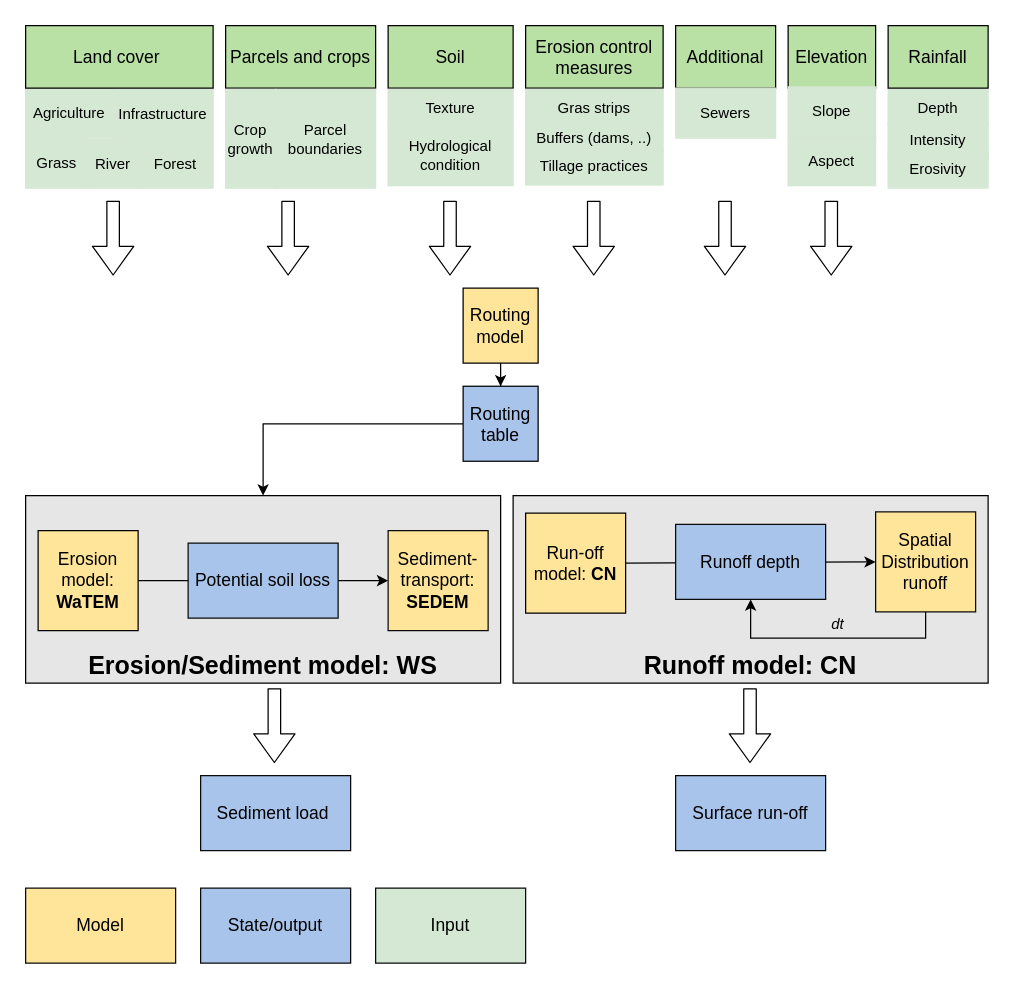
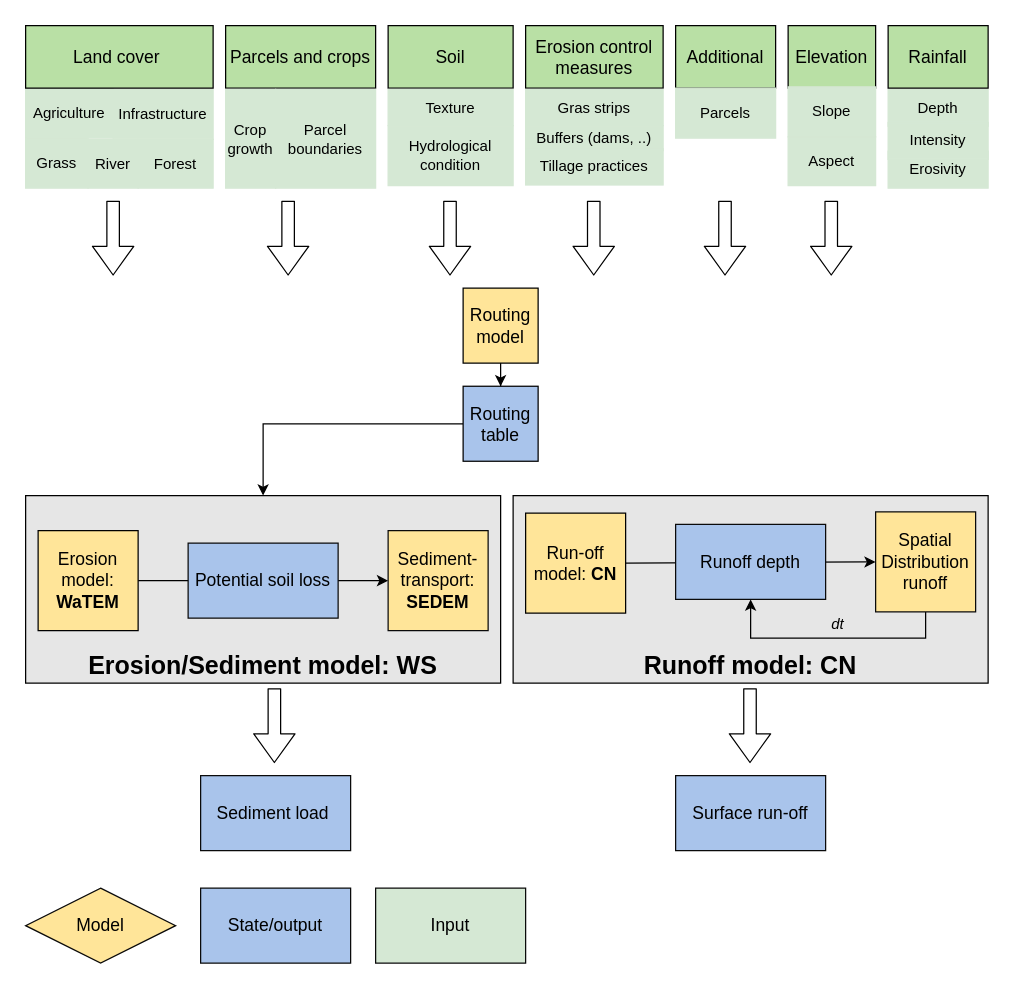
  <mxCell id="0" />
  <mxCell id="1" parent="0" />
  <mxCell id="2" value="&lt;b style=&quot;font-size: 20px&quot;&gt;Runoff model: CN&lt;/b&gt;" style="rounded=0;whiteSpace=wrap;html=1;verticalAlign=bottom;fontSize=20;fillColor=#E6E6E6;" parent="1" vertex="1"><mxGeometry x="410" y="396" width="380" height="150" as="geometry" /></mxCell>
  <mxCell id="3" value="&lt;b style=&quot;font-size: 20px&quot;&gt;Erosion/Sediment model: WS&lt;/b&gt;" style="rounded=0;whiteSpace=wrap;html=1;verticalAlign=bottom;fontSize=20;fillColor=#E6E6E6;" parent="1" vertex="1"><mxGeometry x="20" y="396" width="380" height="150" as="geometry" /></mxCell>
  <mxCell id="4" style="edgeStyle=orthogonalEdgeStyle;rounded=0;orthogonalLoop=1;jettySize=auto;html=1;exitX=0.5;exitY=1;exitDx=0;exitDy=0;" edge="1" parent="1" source="5" target="54"><mxGeometry relative="1" as="geometry" /></mxCell>
  <mxCell id="5" value="Routing model" style="whiteSpace=wrap;html=1;aspect=fixed;fontSize=14;fontStyle=0;fillColor=#FFE599;" parent="1" vertex="1"><mxGeometry x="370" y="230" width="60" height="60" as="geometry" /></mxCell>
  <mxCell id="6" style="edgeStyle=none;rounded=0;orthogonalLoop=1;jettySize=auto;html=1;exitX=1;exitY=0.5;exitDx=0;exitDy=0;entryX=0;entryY=0.5;entryDx=0;entryDy=0;entryPerimeter=0;" parent="1" source="7" target="43" edge="1"><mxGeometry relative="1" as="geometry" /></mxCell>
  <mxCell id="7" value="Run-off model: &lt;b&gt;CN&lt;/b&gt;" style="whiteSpace=wrap;html=1;aspect=fixed;fontSize=14;fontStyle=0;fillColor=#FFE599;" parent="1" vertex="1"><mxGeometry x="420" y="410" width="80" height="80" as="geometry" /></mxCell>
  <mxCell id="8" style="edgeStyle=orthogonalEdgeStyle;rounded=0;orthogonalLoop=1;jettySize=auto;html=1;fillColor=#BFBFBF;fontSize=14;" parent="1" source="44" target="40" edge="1"><mxGeometry relative="1" as="geometry"><mxPoint x="350" y="480" as="sourcePoint" /></mxGeometry></mxCell>
  <mxCell id="9" value="Agriculture" style="rounded=0;whiteSpace=wrap;html=1;fillColor=#D5E8D4;fontSize=12;strokeColor=#D5E8D4;rotation=0;direction=north;" parent="1" vertex="1"><mxGeometry x="20" y="70" width="70" height="40" as="geometry" /></mxCell>
  <mxCell id="10" value="Infrastructure" style="rounded=0;whiteSpace=wrap;html=1;fillColor=#D5E8D4;fontSize=12;strokeColor=#D5E8D4;rotation=0;direction=north;" parent="1" vertex="1"><mxGeometry x="90" y="71" width="80" height="40" as="geometry" /></mxCell>
  <mxCell id="11" value="River" style="rounded=0;whiteSpace=wrap;html=1;fillColor=#D5E8D4;fontSize=12;strokeColor=#D5E8D4;rotation=0;direction=east;" parent="1" vertex="1"><mxGeometry x="70" y="111" width="40" height="39" as="geometry" /></mxCell>
  <mxCell id="12" value="Forest" style="rounded=0;whiteSpace=wrap;html=1;fillColor=#D5E8D4;fontSize=12;strokeColor=#D5E8D4;rotation=0;direction=north;" parent="1" vertex="1"><mxGeometry x="110" y="111" width="60" height="39" as="geometry" /></mxCell>
  <mxCell id="13" value="Grass" style="rounded=0;whiteSpace=wrap;html=1;fillColor=#D5E8D4;fontSize=12;strokeColor=#D5E8D4;rotation=0;direction=north;" parent="1" vertex="1"><mxGeometry x="20" y="110" width="50" height="40" as="geometry" /></mxCell>
  <mxCell id="14" value="&lt;span&gt;Land cover&amp;nbsp;&lt;/span&gt;" style="rounded=0;whiteSpace=wrap;html=1;fillColor=#B9E0A5;fontSize=14;fontStyle=0" parent="1" vertex="1"><mxGeometry x="20" y="20" width="150" height="50" as="geometry" /></mxCell>
  <mxCell id="15" value="Soil" style="rounded=0;whiteSpace=wrap;html=1;fillColor=#B9E0A5;fontSize=14;fontStyle=0" parent="1" vertex="1"><mxGeometry x="310" y="20" width="100" height="50" as="geometry" /></mxCell>
  <mxCell id="16" value="Erosivity" style="rounded=0;whiteSpace=wrap;html=1;fillColor=#D5E8D4;fontSize=12;strokeColor=#D5E8D4;" parent="1" vertex="1"><mxGeometry x="710" y="120.5" width="80" height="29.5" as="geometry" /></mxCell>
  <mxCell id="17" value="Depth" style="rounded=0;whiteSpace=wrap;html=1;fillColor=#D5E8D4;fontSize=12;strokeColor=#D5E8D4;" parent="1" vertex="1"><mxGeometry x="710" y="71" width="80" height="29.5" as="geometry" /></mxCell>
  <mxCell id="18" value="Intensity" style="rounded=0;whiteSpace=wrap;html=1;fillColor=#D5E8D4;fontSize=12;strokeColor=#D5E8D4;" parent="1" vertex="1"><mxGeometry x="710" y="97.5" width="80" height="29.5" as="geometry" /></mxCell>
  <mxCell id="19" value="Rainfall" style="rounded=0;whiteSpace=wrap;html=1;fillColor=#B9E0A5;fontSize=14;fontStyle=0" parent="1" vertex="1"><mxGeometry x="710" y="20" width="80" height="50" as="geometry" /></mxCell>
  <mxCell id="20" value="Erosion control measures" style="rounded=0;whiteSpace=wrap;html=1;fillColor=#B9E0A5;fontSize=14;fontStyle=0" parent="1" vertex="1"><mxGeometry x="420" y="20" width="110" height="50" as="geometry" /></mxCell>
  <mxCell id="21" value="Gras strips" style="rounded=0;whiteSpace=wrap;html=1;fillColor=#D5E8D4;fontSize=12;strokeColor=#D5E8D4;" parent="1" vertex="1"><mxGeometry x="420" y="71" width="110" height="29" as="geometry" /></mxCell>
  <mxCell id="22" value="&lt;span&gt;&lt;font style=&quot;font-size: 14px&quot;&gt;Parcels and crops&lt;/font&gt;&lt;/span&gt;" style="rounded=0;whiteSpace=wrap;html=1;fillColor=#B9E0A5;fontSize=12;fontStyle=0" parent="1" vertex="1"><mxGeometry x="180" y="20" width="120" height="50" as="geometry" /></mxCell>
  <mxCell id="23" value="Buffers (dams, ..)" style="rounded=0;whiteSpace=wrap;html=1;fillColor=#D5E8D4;fontSize=12;strokeColor=#D5E8D4;" parent="1" vertex="1"><mxGeometry x="420" y="100" width="110" height="20" as="geometry" /></mxCell>
  <mxCell id="24" value="Potential soil loss" style="rounded=0;whiteSpace=wrap;html=1;strokeColor=#0A0A0A;fillColor=#A9C4EB;fontSize=14;fontStyle=0" parent="1" vertex="1"><mxGeometry x="150" y="434" width="120" height="60" as="geometry" /></mxCell>
  <mxCell id="25" value="Tillage practices" style="rounded=0;whiteSpace=wrap;html=1;fillColor=#D5E8D4;fontSize=12;strokeColor=#D5E8D4;" parent="1" vertex="1"><mxGeometry x="420" y="118.5" width="110" height="29" as="geometry" /></mxCell>
  <mxCell id="26" value="Crop growth" style="rounded=0;whiteSpace=wrap;html=1;fillColor=#D5E8D4;fontSize=12;strokeColor=#D5E8D4;direction=south;rotation=0;" parent="1" vertex="1"><mxGeometry x="180" y="71" width="40" height="79" as="geometry" /></mxCell>
  <mxCell id="27" value="Parcel boundaries" style="rounded=0;whiteSpace=wrap;html=1;fillColor=#D5E8D4;fontSize=12;strokeColor=#D5E8D4;direction=south;" parent="1" vertex="1"><mxGeometry x="220" y="71" width="80" height="79" as="geometry" /></mxCell>
  <mxCell id="28" value="Additional" style="rounded=0;whiteSpace=wrap;html=1;fillColor=#B9E0A5;fontSize=14;fontStyle=0" parent="1" vertex="1"><mxGeometry x="540" y="20" width="80" height="50" as="geometry" /></mxCell>
- <mxCell id="29" value="Sewers" style="rounded=0;whiteSpace=wrap;html=1;fillColor=#D5E8D4;fontSize=12;strokeColor=#D5E8D4;" parent="1" vertex="1"><mxGeometry x="540" y="70" width="80" height="40" as="geometry" /></mxCell>
+ <mxCell id="29" value="Parcels" style="rounded=0;whiteSpace=wrap;html=1;fillColor=#D5E8D4;fontSize=12;strokeColor=#D5E8D4;" parent="1" vertex="1"><mxGeometry x="540" y="70" width="80" height="40" as="geometry" /></mxCell>
  <mxCell id="30" value="Runoff depth" style="rounded=0;whiteSpace=wrap;html=1;strokeColor=#0A0A0A;fillColor=#A9C4EB;fontSize=14;fontStyle=0" parent="1" vertex="1"><mxGeometry x="540" y="419" width="120" height="60" as="geometry" /></mxCell>
  <mxCell id="31" value="&lt;span style=&quot;font-weight: normal&quot;&gt;Sediment load&amp;nbsp;&lt;/span&gt;" style="rounded=0;whiteSpace=wrap;html=1;strokeColor=#0A0A0A;fillColor=#A9C4EB;fontSize=14;fontStyle=1" parent="1" vertex="1"><mxGeometry x="160" y="620" width="120" height="60" as="geometry" /></mxCell>
  <mxCell id="32" value="&lt;span style=&quot;font-weight: 400&quot;&gt;State/output&lt;/span&gt;" style="rounded=0;whiteSpace=wrap;html=1;strokeColor=#0A0A0A;fillColor=#A9C4EB;fontSize=14;fontStyle=1" parent="1" vertex="1"><mxGeometry x="160" y="710" width="120" height="60" as="geometry" /></mxCell>
- <mxCell id="33" value="&lt;span style=&quot;font-weight: 400&quot;&gt;Model&lt;/span&gt;" style="rounded=0;whiteSpace=wrap;html=1;strokeColor=#0A0A0A;fillColor=#FFE599;fontSize=14;fontStyle=1" parent="1" vertex="1"><mxGeometry x="20" y="710" width="120" height="60" as="geometry" /></mxCell>
+ <mxCell id="33" value="&lt;span style=&quot;font-weight: 400&quot;&gt;Model&lt;/span&gt;" style="rhombus;whiteSpace=wrap;html=1;strokeColor=#0A0A0A;fillColor=#FFE599;fontSize=14;fontStyle=1;" parent="1" vertex="1"><mxGeometry x="20" y="710" width="120" height="60" as="geometry" /></mxCell>
  <mxCell id="34" value="&lt;span style=&quot;font-weight: 400&quot;&gt;Input&lt;/span&gt;" style="rounded=0;whiteSpace=wrap;html=1;strokeColor=#0A0A0A;fillColor=#D5E8D4;fontSize=14;fontStyle=1" parent="1" vertex="1"><mxGeometry x="300" y="710" width="120" height="60" as="geometry" /></mxCell>
  <mxCell id="35" value="Texture" style="rounded=0;whiteSpace=wrap;html=1;fillColor=#D5E8D4;fontSize=12;strokeColor=#D5E8D4;" parent="1" vertex="1"><mxGeometry x="310" y="71" width="100" height="29" as="geometry" /></mxCell>
  <mxCell id="36" value="Hydrological condition" style="rounded=0;whiteSpace=wrap;html=1;fillColor=#D5E8D4;fontSize=12;strokeColor=#D5E8D4;" parent="1" vertex="1"><mxGeometry x="310" y="100" width="100" height="48" as="geometry" /></mxCell>
  <mxCell id="37" value="Elevation" style="rounded=0;whiteSpace=wrap;html=1;fillColor=#B9E0A5;fontSize=14;fontStyle=0" parent="1" vertex="1"><mxGeometry x="630" y="20" width="70" height="50" as="geometry" /></mxCell>
  <mxCell id="38" value="Slope" style="rounded=0;whiteSpace=wrap;html=1;fillColor=#D5E8D4;fontSize=12;strokeColor=#D5E8D4;" parent="1" vertex="1"><mxGeometry x="630" y="69" width="70" height="40" as="geometry" /></mxCell>
  <mxCell id="39" value="Aspect" style="rounded=0;whiteSpace=wrap;html=1;fillColor=#D5E8D4;fontSize=12;strokeColor=#D5E8D4;" parent="1" vertex="1"><mxGeometry x="630" y="109" width="70" height="39" as="geometry" /></mxCell>
  <mxCell id="40" value="Sediment-transport: &lt;b&gt;SEDEM&lt;/b&gt;" style="rounded=0;whiteSpace=wrap;html=1;strokeColor=#0A0A0A;fillColor=#FFE599;fontSize=14;fontStyle=0" parent="1" vertex="1"><mxGeometry x="310" y="424" width="80" height="80" as="geometry" /></mxCell>
  <mxCell id="41" value="Surface run-off" style="rounded=0;whiteSpace=wrap;html=1;strokeColor=#0A0A0A;fillColor=#A9C4EB;fontSize=14;fontStyle=0" parent="1" vertex="1"><mxGeometry x="540" y="620" width="120" height="60" as="geometry" /></mxCell>
  <mxCell id="42" style="edgeStyle=elbowEdgeStyle;rounded=0;orthogonalLoop=1;jettySize=auto;elbow=vertical;html=1;exitX=0.5;exitY=1;exitDx=0;exitDy=0;entryX=0.5;entryY=1;entryDx=0;entryDy=0;" edge="1" parent="1" source="43" target="30"><mxGeometry relative="1" as="geometry"><mxPoint x="680" y="449" as="targetPoint" /><Array as="points"><mxPoint x="710" y="510" /></Array></mxGeometry></mxCell>
  <mxCell id="43" value="Spatial Distribution runoff" style="rounded=0;whiteSpace=wrap;html=1;strokeColor=#0A0A0A;fillColor=#FFE599;fontSize=14;fontStyle=0" parent="1" vertex="1"><mxGeometry x="700" y="409" width="80" height="80" as="geometry" /></mxCell>
  <mxCell id="44" value="Erosion model: &lt;b&gt;WaTEM&lt;/b&gt;" style="whiteSpace=wrap;html=1;aspect=fixed;fontSize=14;fontStyle=0;fillColor=#FFE599;" parent="1" vertex="1"><mxGeometry x="30" y="424" width="80" height="80" as="geometry" /></mxCell>
  <mxCell id="45" value="" style="shape=flexArrow;endArrow=classic;html=1;endWidth=22;endSize=7.33;verticalAlign=middle;" parent="1" edge="1"><mxGeometry width="50" height="50" relative="1" as="geometry"><mxPoint x="90" y="160" as="sourcePoint" /><mxPoint x="90" y="220" as="targetPoint" /></mxGeometry></mxCell>
  <mxCell id="46" value="" style="shape=flexArrow;endArrow=classic;html=1;endWidth=22;endSize=7.33;verticalAlign=middle;" parent="1" edge="1"><mxGeometry width="50" height="50" relative="1" as="geometry"><mxPoint x="230" y="160" as="sourcePoint" /><mxPoint x="230" y="220" as="targetPoint" /></mxGeometry></mxCell>
  <mxCell id="47" value="" style="shape=flexArrow;endArrow=classic;html=1;endWidth=22;endSize=7.33;verticalAlign=middle;" parent="1" edge="1"><mxGeometry width="50" height="50" relative="1" as="geometry"><mxPoint x="359.5" y="160" as="sourcePoint" /><mxPoint x="359.5" y="220" as="targetPoint" /></mxGeometry></mxCell>
  <mxCell id="48" value="" style="shape=flexArrow;endArrow=classic;html=1;endWidth=22;endSize=7.33;verticalAlign=middle;" parent="1" edge="1"><mxGeometry width="50" height="50" relative="1" as="geometry"><mxPoint x="474.5" y="160" as="sourcePoint" /><mxPoint x="474.5" y="220" as="targetPoint" /></mxGeometry></mxCell>
  <mxCell id="49" value="" style="shape=flexArrow;endArrow=classic;html=1;endWidth=22;endSize=7.33;verticalAlign=middle;" parent="1" edge="1"><mxGeometry width="50" height="50" relative="1" as="geometry"><mxPoint x="579.5" y="160" as="sourcePoint" /><mxPoint x="579.5" y="220" as="targetPoint" /></mxGeometry></mxCell>
  <mxCell id="50" value="" style="shape=flexArrow;endArrow=classic;html=1;endWidth=22;endSize=7.33;verticalAlign=middle;" parent="1" edge="1"><mxGeometry width="50" height="50" relative="1" as="geometry"><mxPoint x="664.5" y="160" as="sourcePoint" /><mxPoint x="664.5" y="220" as="targetPoint" /></mxGeometry></mxCell>
  <mxCell id="51" value="" style="shape=flexArrow;endArrow=classic;html=1;endWidth=22;endSize=7.33;verticalAlign=middle;" parent="1" edge="1"><mxGeometry width="50" height="50" relative="1" as="geometry"><mxPoint x="599.5" y="550" as="sourcePoint" /><mxPoint x="599.5" y="610" as="targetPoint" /></mxGeometry></mxCell>
  <mxCell id="52" value="" style="shape=flexArrow;endArrow=classic;html=1;endWidth=22;endSize=7.33;verticalAlign=middle;" parent="1" edge="1"><mxGeometry width="50" height="50" relative="1" as="geometry"><mxPoint x="219" y="550" as="sourcePoint" /><mxPoint x="219" y="610" as="targetPoint" /></mxGeometry></mxCell>
  <mxCell id="53" style="edgeStyle=orthogonalEdgeStyle;rounded=0;orthogonalLoop=1;jettySize=auto;html=1;exitX=0;exitY=0.5;exitDx=0;exitDy=0;" edge="1" parent="1" source="54" target="3"><mxGeometry relative="1" as="geometry"><Array as="points"><mxPoint x="210" y="339" /></Array></mxGeometry></mxCell>
  <mxCell id="54" value="Routing table" style="whiteSpace=wrap;html=1;aspect=fixed;fontSize=14;fontStyle=0;fillColor=#A9C4EB;" vertex="1" parent="1"><mxGeometry x="370" y="308.5" width="60" height="60" as="geometry" /></mxCell>
  <mxCell id="55" value="&lt;i&gt;dt&lt;/i&gt;" style="text;html=1;strokeColor=none;fillColor=none;align=center;verticalAlign=middle;whiteSpace=wrap;rounded=0;" vertex="1" parent="1"><mxGeometry x="650" y="489" width="40" height="20" as="geometry" /></mxCell>
